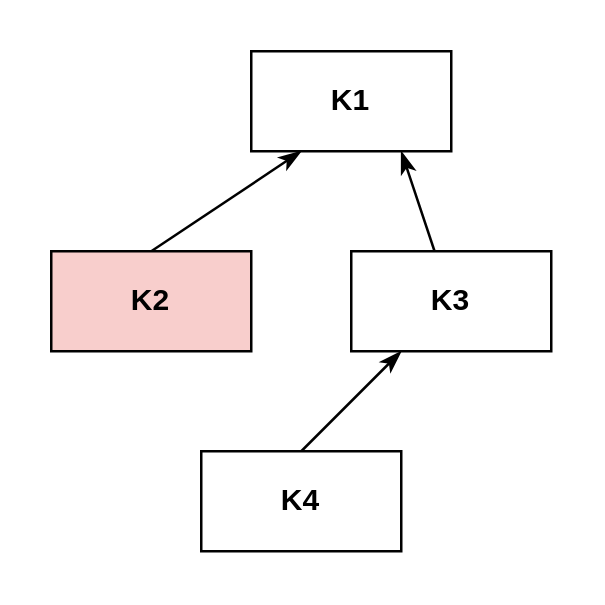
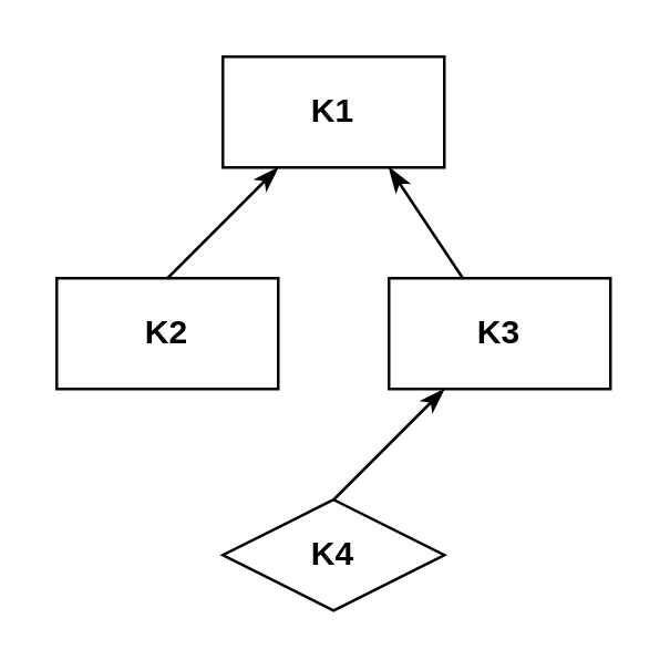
  <mxCell id="0" />
  <mxCell id="1" parent="0" />
  <mxCell id="2" style="rounded=0;orthogonalLoop=1;jettySize=auto;html=1;exitX=0.25;exitY=1;exitDx=0;exitDy=0;entryX=0.5;entryY=0;entryDx=0;entryDy=0;endArrow=none;endFill=0;startArrow=classicThin;startFill=1;" edge="1" parent="1" source="4" target="5"><mxGeometry relative="1" as="geometry" /></mxCell>
  <mxCell id="3" style="rounded=0;orthogonalLoop=1;jettySize=auto;html=1;exitX=0.75;exitY=1;exitDx=0;exitDy=0;endArrow=none;endFill=0;startArrow=classicThin;startFill=1;" edge="1" parent="1" source="4" target="7"><mxGeometry relative="1" as="geometry" /></mxCell>
- <mxCell id="4" value="&lt;b&gt;K1&lt;/b&gt;" style="rounded=0;whiteSpace=wrap;html=1;" vertex="1" parent="1"><mxGeometry x="100" y="20" width="80" height="40" as="geometry" /></mxCell>
- <mxCell id="5" value="&lt;b&gt;K2&lt;/b&gt;" style="rounded=0;whiteSpace=wrap;html=1;fillColor=#f8cecc;" vertex="1" parent="1"><mxGeometry x="20" y="100" width="80" height="40" as="geometry" /></mxCell>
+ <mxCell id="4" value="&lt;b&gt;K1&lt;/b&gt;" style="rounded=0;whiteSpace=wrap;html=1;" vertex="1" parent="1"><mxGeometry x="80" y="20" width="80" height="40" as="geometry" /></mxCell>
+ <mxCell id="5" value="&lt;b&gt;K2&lt;/b&gt;" style="rounded=0;whiteSpace=wrap;html=1;" vertex="1" parent="1"><mxGeometry x="20" y="100" width="80" height="40" as="geometry" /></mxCell>
  <mxCell id="6" style="rounded=0;orthogonalLoop=1;jettySize=auto;html=1;exitX=0.25;exitY=1;exitDx=0;exitDy=0;entryX=0.5;entryY=0;entryDx=0;entryDy=0;endArrow=none;endFill=0;startArrow=classicThin;startFill=1;" edge="1" parent="1" source="7" target="8"><mxGeometry relative="1" as="geometry" /></mxCell>
  <mxCell id="7" value="&lt;b&gt;K3&lt;/b&gt;" style="rounded=0;whiteSpace=wrap;html=1;" vertex="1" parent="1"><mxGeometry x="140" y="100" width="80" height="40" as="geometry" /></mxCell>
- <mxCell id="8" value="&lt;b&gt;K4&lt;/b&gt;" style="rounded=0;whiteSpace=wrap;html=1;" vertex="1" parent="1"><mxGeometry x="80" y="180" width="80" height="40" as="geometry" /></mxCell>
+ <mxCell id="8" value="&lt;b&gt;K4&lt;/b&gt;" style="rhombus;whiteSpace=wrap;html=1;" vertex="1" parent="1"><mxGeometry x="80" y="180" width="80" height="40" as="geometry" /></mxCell>
